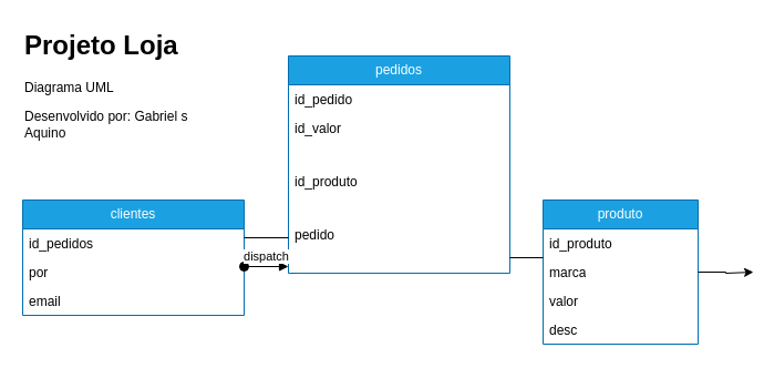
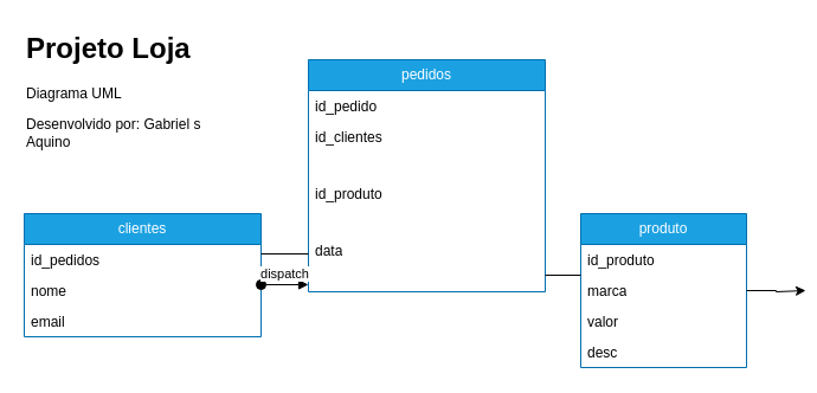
  <mxCell id="0" />
  <mxCell id="1" parent="0" />
  <mxCell id="2" value="clientes" style="swimlane;fontStyle=0;childLayout=stackLayout;horizontal=1;startSize=26;fillColor=#1ba1e2;horizontalStack=0;resizeParent=1;resizeParentMax=0;resizeLast=0;collapsible=1;marginBottom=0;whiteSpace=wrap;html=1;fontColor=#ffffff;strokeColor=#006EAF;" vertex="1" parent="1"><mxGeometry x="20" y="180" width="200" height="104" as="geometry" /></mxCell>
  <mxCell id="3" value="id_pedidos" style="text;strokeColor=none;fillColor=none;align=left;verticalAlign=top;spacingLeft=4;spacingRight=4;overflow=hidden;rotatable=0;points=[[0,0.5],[1,0.5]];portConstraint=eastwest;whiteSpace=wrap;html=1;" vertex="1" parent="2"><mxGeometry y="26" width="200" height="26" as="geometry" /></mxCell>
- <mxCell id="4" value="por" style="text;strokeColor=none;fillColor=none;align=left;verticalAlign=top;spacingLeft=4;spacingRight=4;overflow=hidden;rotatable=0;points=[[0,0.5],[1,0.5]];portConstraint=eastwest;whiteSpace=wrap;html=1;" vertex="1" parent="2"><mxGeometry y="52" width="200" height="26" as="geometry" /></mxCell>
+ <mxCell id="4" value="nome" style="text;strokeColor=none;fillColor=none;align=left;verticalAlign=top;spacingLeft=4;spacingRight=4;overflow=hidden;rotatable=0;points=[[0,0.5],[1,0.5]];portConstraint=eastwest;whiteSpace=wrap;html=1;" vertex="1" parent="2"><mxGeometry y="52" width="200" height="26" as="geometry" /></mxCell>
  <mxCell id="5" value="email" style="text;strokeColor=none;fillColor=none;align=left;verticalAlign=top;spacingLeft=4;spacingRight=4;overflow=hidden;rotatable=0;points=[[0,0.5],[1,0.5]];portConstraint=eastwest;whiteSpace=wrap;html=1;" vertex="1" parent="2"><mxGeometry y="78" width="200" height="26" as="geometry" /></mxCell>
  <mxCell id="6" value="pedidos" style="swimlane;fontStyle=0;childLayout=stackLayout;horizontal=1;startSize=26;fillColor=#1ba1e2;horizontalStack=0;resizeParent=1;resizeParentMax=0;resizeLast=0;collapsible=1;marginBottom=0;whiteSpace=wrap;html=1;fontColor=#ffffff;strokeColor=#006EAF;" vertex="1" parent="1"><mxGeometry x="260" y="50" width="200" height="196" as="geometry" /></mxCell>
  <mxCell id="7" value="id_pedido" style="text;strokeColor=none;fillColor=none;align=left;verticalAlign=top;spacingLeft=4;spacingRight=4;overflow=hidden;rotatable=0;points=[[0,0.5],[1,0.5]];portConstraint=eastwest;whiteSpace=wrap;html=1;" vertex="1" parent="6"><mxGeometry y="26" width="200" height="26" as="geometry" /></mxCell>
- <mxCell id="8" value="id_valor" style="text;strokeColor=none;fillColor=none;align=left;verticalAlign=top;spacingLeft=4;spacingRight=4;overflow=hidden;rotatable=0;points=[[0,0.5],[1,0.5]];portConstraint=eastwest;whiteSpace=wrap;html=1;" vertex="1" parent="6"><mxGeometry y="52" width="200" height="48" as="geometry" /></mxCell>
+ <mxCell id="8" value="id_clientes" style="text;strokeColor=none;fillColor=none;align=left;verticalAlign=top;spacingLeft=4;spacingRight=4;overflow=hidden;rotatable=0;points=[[0,0.5],[1,0.5]];portConstraint=eastwest;whiteSpace=wrap;html=1;" vertex="1" parent="6"><mxGeometry y="52" width="200" height="48" as="geometry" /></mxCell>
  <mxCell id="9" value="id_produto" style="text;strokeColor=none;fillColor=none;align=left;verticalAlign=top;spacingLeft=4;spacingRight=4;overflow=hidden;rotatable=0;points=[[0,0.5],[1,0.5]];portConstraint=eastwest;whiteSpace=wrap;html=1;" vertex="1" parent="6"><mxGeometry y="100" width="200" height="48" as="geometry" /></mxCell>
- <mxCell id="10" value="pedido" style="text;strokeColor=none;fillColor=none;align=left;verticalAlign=top;spacingLeft=4;spacingRight=4;overflow=hidden;rotatable=0;points=[[0,0.5],[1,0.5]];portConstraint=eastwest;whiteSpace=wrap;html=1;" vertex="1" parent="6"><mxGeometry y="148" width="200" height="48" as="geometry" /></mxCell>
+ <mxCell id="10" value="data" style="text;strokeColor=none;fillColor=none;align=left;verticalAlign=top;spacingLeft=4;spacingRight=4;overflow=hidden;rotatable=0;points=[[0,0.5],[1,0.5]];portConstraint=eastwest;whiteSpace=wrap;html=1;" vertex="1" parent="6"><mxGeometry y="148" width="200" height="48" as="geometry" /></mxCell>
  <mxCell id="11" value="produto" style="swimlane;fontStyle=0;childLayout=stackLayout;horizontal=1;startSize=26;fillColor=#1ba1e2;horizontalStack=0;resizeParent=1;resizeParentMax=0;resizeLast=0;collapsible=1;marginBottom=0;whiteSpace=wrap;html=1;fontColor=#ffffff;strokeColor=#006EAF;" vertex="1" parent="1"><mxGeometry x="490" y="180" width="140" height="130" as="geometry" /></mxCell>
  <mxCell id="12" value="id_produto" style="text;strokeColor=none;fillColor=none;align=left;verticalAlign=top;spacingLeft=4;spacingRight=4;overflow=hidden;rotatable=0;points=[[0,0.5],[1,0.5]];portConstraint=eastwest;whiteSpace=wrap;html=1;" vertex="1" parent="11"><mxGeometry y="26" width="140" height="26" as="geometry" /></mxCell>
  <mxCell id="13" style="edgeStyle=orthogonalEdgeStyle;rounded=0;orthogonalLoop=1;jettySize=auto;html=1;exitX=1;exitY=0.5;exitDx=0;exitDy=0;" edge="1" parent="11" source="14"><mxGeometry relative="1" as="geometry"><mxPoint x="190" y="65" as="targetPoint" /><Array as="points"><mxPoint x="165" y="65" /><mxPoint x="165" y="66" /></Array></mxGeometry></mxCell>
  <mxCell id="14" value="marca" style="text;strokeColor=none;fillColor=none;align=left;verticalAlign=top;spacingLeft=4;spacingRight=4;overflow=hidden;rotatable=0;points=[[0,0.5],[1,0.5]];portConstraint=eastwest;whiteSpace=wrap;html=1;" vertex="1" parent="11"><mxGeometry y="52" width="140" height="26" as="geometry" /></mxCell>
  <mxCell id="15" value="valor" style="text;strokeColor=none;fillColor=none;align=left;verticalAlign=top;spacingLeft=4;spacingRight=4;overflow=hidden;rotatable=0;points=[[0,0.5],[1,0.5]];portConstraint=eastwest;whiteSpace=wrap;html=1;" vertex="1" parent="11"><mxGeometry y="78" width="140" height="26" as="geometry" /></mxCell>
  <mxCell id="16" value="desc" style="text;strokeColor=none;fillColor=none;align=left;verticalAlign=top;spacingLeft=4;spacingRight=4;overflow=hidden;rotatable=0;points=[[0,0.5],[1,0.5]];portConstraint=eastwest;whiteSpace=wrap;html=1;" vertex="1" parent="11"><mxGeometry y="104" width="140" height="26" as="geometry" /></mxCell>
  <mxCell id="17" value="dispatch" style="html=1;verticalAlign=bottom;startArrow=oval;startFill=1;endArrow=block;startSize=8;curved=0;rounded=0;" edge="1" parent="1"><mxGeometry width="60" relative="1" as="geometry"><mxPoint x="220" y="240" as="sourcePoint" /><mxPoint x="260" y="240" as="targetPoint" /></mxGeometry></mxCell>
  <mxCell id="18" value="" style="line;strokeWidth=1;fillColor=none;align=left;verticalAlign=middle;spacingTop=-1;spacingLeft=3;spacingRight=3;rotatable=0;labelPosition=right;points=[];portConstraint=eastwest;strokeColor=inherit;" vertex="1" parent="1"><mxGeometry x="220" y="210" width="40" height="8" as="geometry" /></mxCell>
  <mxCell id="19" value="" style="line;strokeWidth=1;fillColor=none;align=left;verticalAlign=middle;spacingTop=-1;spacingLeft=3;spacingRight=3;rotatable=0;labelPosition=right;points=[];portConstraint=eastwest;strokeColor=inherit;" vertex="1" parent="1"><mxGeometry x="460" y="228" width="30" height="8" as="geometry" /></mxCell>
  <mxCell id="20" value="&lt;h1 style=&quot;margin-top: 0px;&quot;&gt;Projeto Loja&lt;/h1&gt;&lt;p&gt;Diagrama UML&lt;/p&gt;&lt;p&gt;Desenvolvido por: Gabriel s Aquino&lt;/p&gt;" style="text;html=1;whiteSpace=wrap;overflow=hidden;rounded=0;" vertex="1" parent="1"><mxGeometry x="20" y="20" width="180" height="120" as="geometry" /></mxCell>
